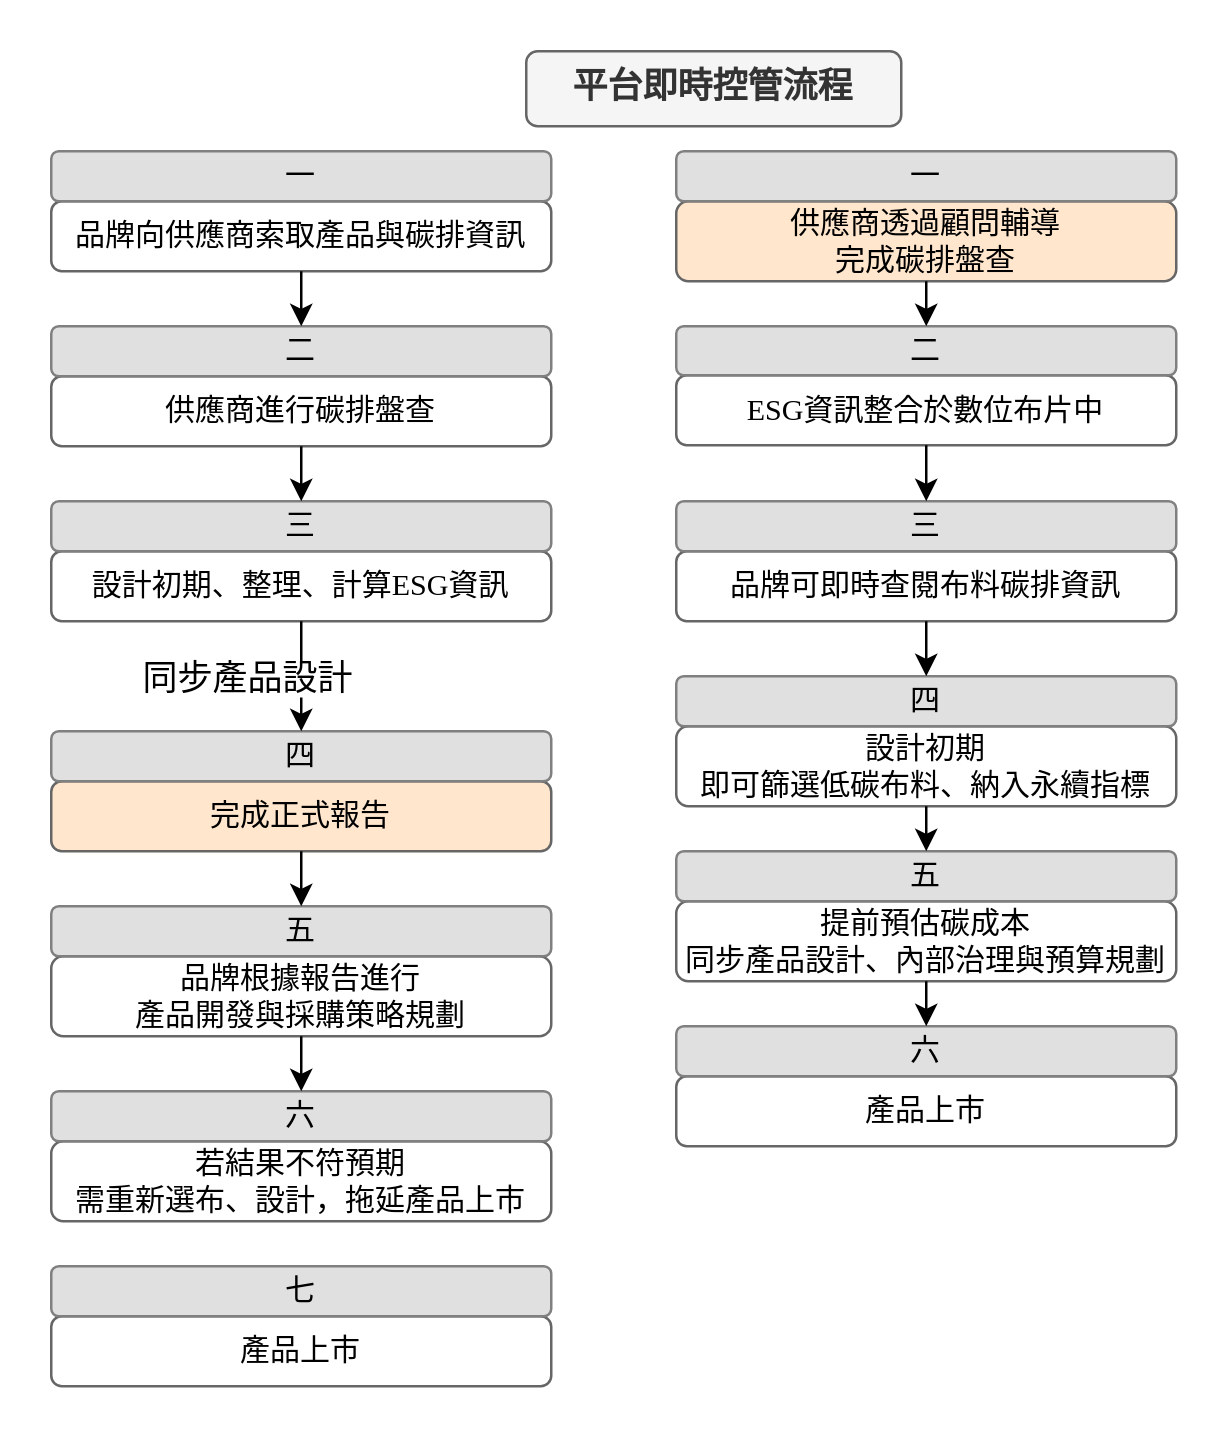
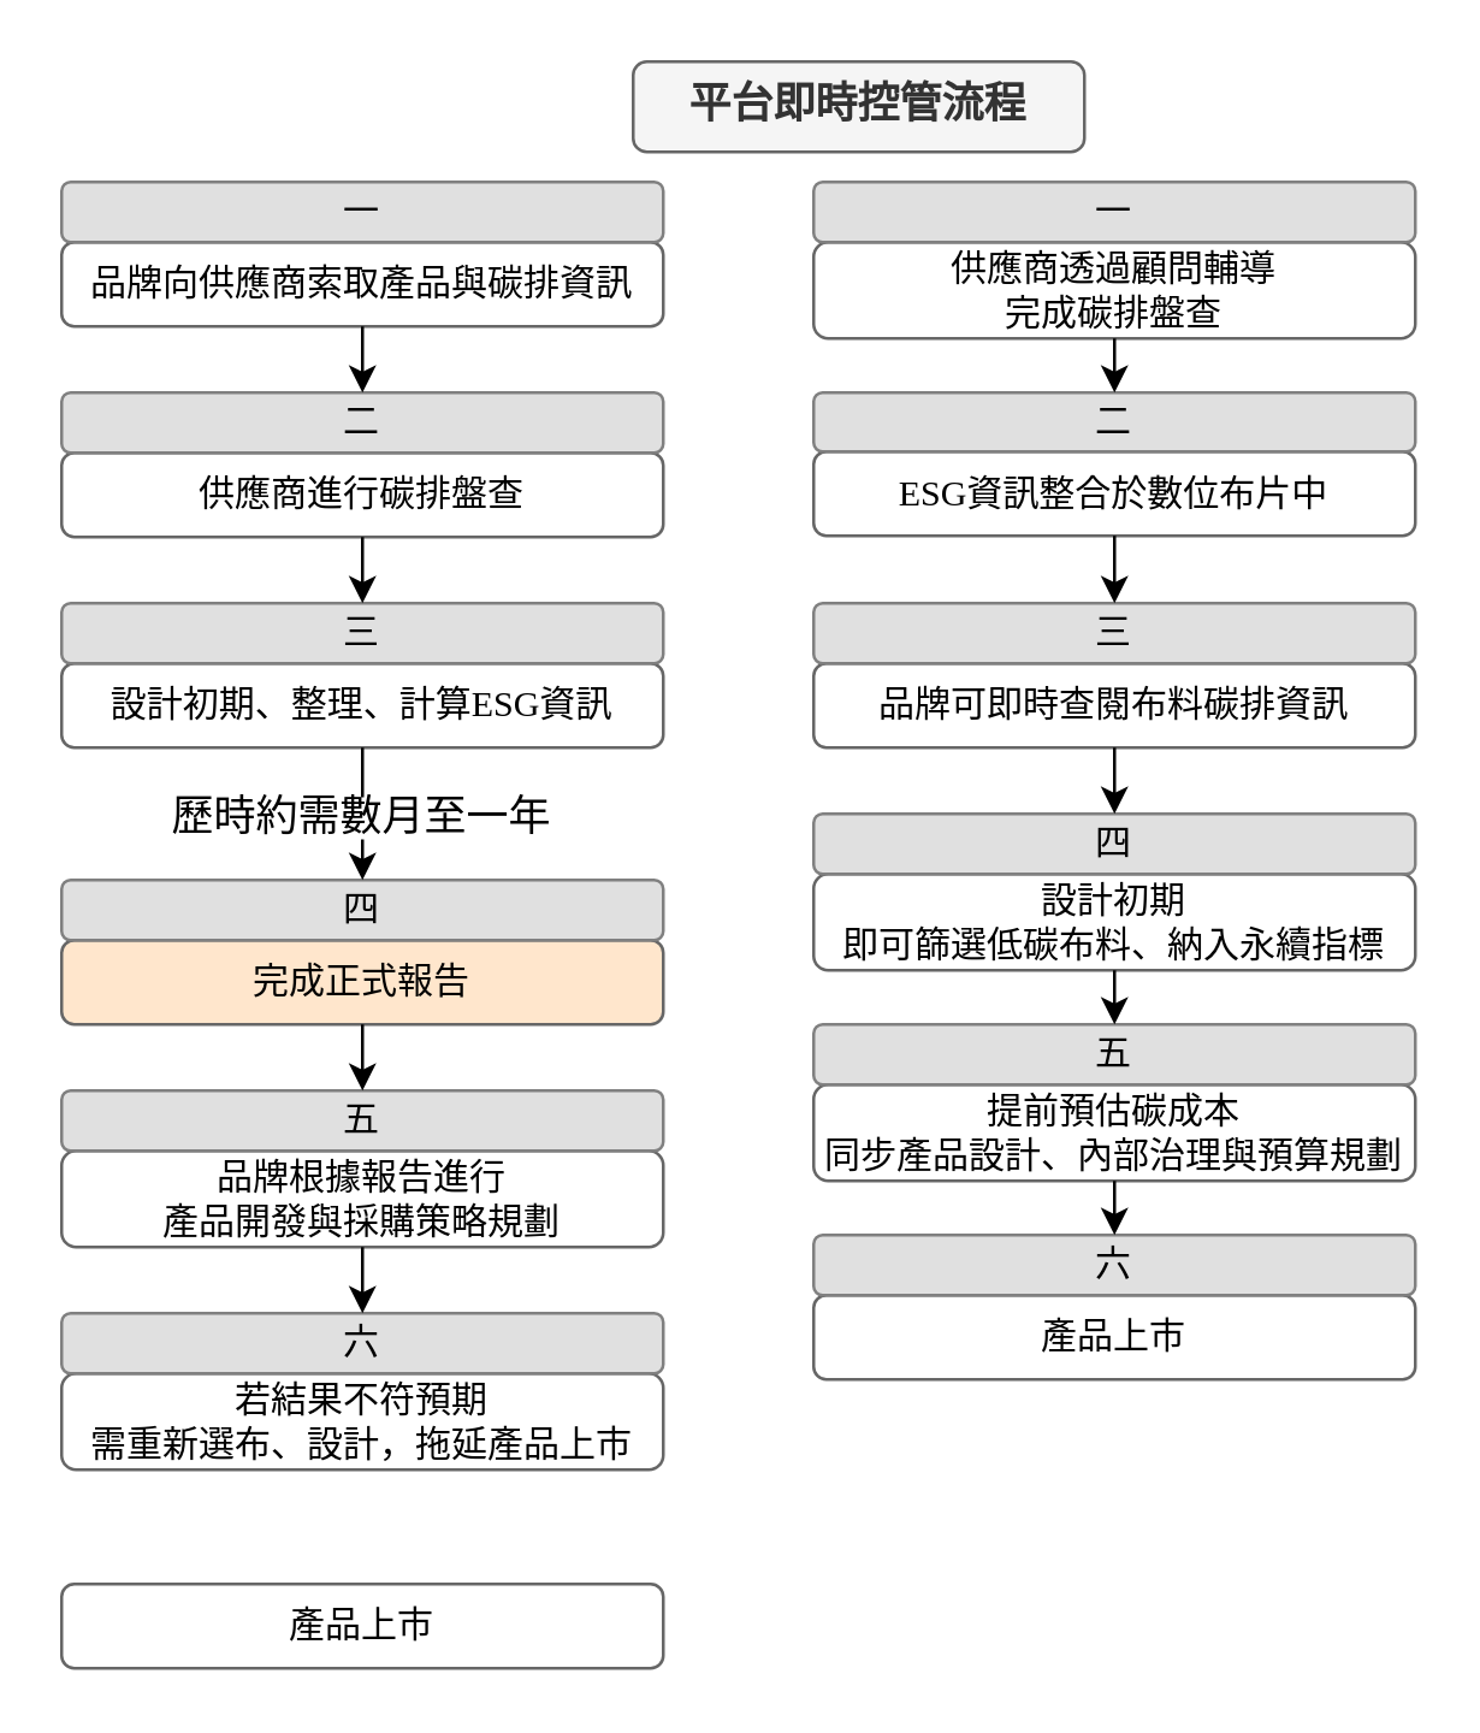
  <mxCell id="0" />
  <mxCell id="1" parent="0" />
  <mxCell id="2" value="" style="group" parent="1" vertex="1" connectable="0"><mxGeometry x="20" y="60" width="200" height="48" as="geometry" /></mxCell>
  <mxCell id="3" value="&lt;font face=&quot;標楷體&quot;&gt;&lt;span style=&quot;font-size: 12px;&quot;&gt;品牌向供應商索取產品與碳排資訊&lt;/span&gt;&lt;/font&gt;" style="rounded=1;whiteSpace=wrap;html=1;strokeColor=#666666;" parent="2" vertex="1"><mxGeometry y="20" width="200" height="28" as="geometry" /></mxCell>
  <mxCell id="4" value="&lt;font face=&quot;標楷體&quot;&gt;一&lt;/font&gt;" style="rounded=1;whiteSpace=wrap;html=1;shadow=0;comic=0;strokeColor=#808080;strokeWidth=1;align=center;verticalAlign=middle;swimlaneFillColor=#ffffff;fontFamily=Verdana;fontSize=12;fontColor=default;fontStyle=0;labelBackgroundColor=none;horizontal=1;fillColor=#e0e0e0;" parent="2" vertex="1"><mxGeometry width="200" height="20" as="geometry" /></mxCell>
  <mxCell id="5" value="" style="group" parent="1" vertex="1" connectable="0"><mxGeometry x="20" y="130" width="200" height="48" as="geometry" /></mxCell>
  <mxCell id="6" value="&lt;font face=&quot;標楷體&quot;&gt;&lt;span style=&quot;font-size: 12px;&quot;&gt;供應商進行碳排盤查&lt;/span&gt;&lt;/font&gt;" style="rounded=1;whiteSpace=wrap;html=1;strokeColor=#666666;" parent="5" vertex="1"><mxGeometry y="20" width="200" height="28" as="geometry" /></mxCell>
  <mxCell id="7" value="&lt;font face=&quot;標楷體&quot;&gt;二&lt;/font&gt;" style="rounded=1;whiteSpace=wrap;html=1;shadow=0;comic=0;strokeColor=#808080;strokeWidth=1;align=center;verticalAlign=middle;swimlaneFillColor=#ffffff;fontFamily=Verdana;fontSize=12;fontColor=default;fontStyle=0;labelBackgroundColor=none;horizontal=1;fillColor=#e0e0e0;" parent="5" vertex="1"><mxGeometry width="200" height="20" as="geometry" /></mxCell>
  <mxCell id="8" value="" style="group" parent="1" vertex="1" connectable="0"><mxGeometry x="20" y="200" width="200" height="48" as="geometry" /></mxCell>
  <mxCell id="9" value="&lt;font face=&quot;標楷體&quot;&gt;&lt;span style=&quot;font-size: 12px;&quot;&gt;設計初期、整理、計算ESG資訊&lt;/span&gt;&lt;/font&gt;" style="rounded=1;whiteSpace=wrap;html=1;strokeColor=#666666;" parent="8" vertex="1"><mxGeometry y="20" width="200" height="28" as="geometry" /></mxCell>
  <mxCell id="10" value="&lt;font face=&quot;標楷體&quot;&gt;三&lt;/font&gt;" style="rounded=1;whiteSpace=wrap;html=1;shadow=0;comic=0;strokeColor=#808080;strokeWidth=1;align=center;verticalAlign=middle;swimlaneFillColor=#ffffff;fontFamily=Verdana;fontSize=12;fontColor=default;fontStyle=0;labelBackgroundColor=none;horizontal=1;fillColor=#e0e0e0;" parent="8" vertex="1"><mxGeometry width="200" height="20" as="geometry" /></mxCell>
  <mxCell id="11" value="" style="group" parent="1" vertex="1" connectable="0"><mxGeometry x="20" y="292" width="200" height="48" as="geometry" /></mxCell>
  <mxCell id="12" value="&lt;font face=&quot;標楷體&quot;&gt;&lt;span style=&quot;font-size: 12px;&quot;&gt;完成正式報告&lt;/span&gt;&lt;/font&gt;" style="rounded=1;whiteSpace=wrap;html=1;strokeColor=#666666;fillColor=#ffe6cc;" parent="11" vertex="1"><mxGeometry y="20" width="200" height="28" as="geometry" /></mxCell>
  <mxCell id="13" value="&lt;font face=&quot;標楷體&quot;&gt;四&lt;/font&gt;" style="rounded=1;whiteSpace=wrap;html=1;shadow=0;comic=0;strokeColor=#808080;strokeWidth=1;align=center;verticalAlign=middle;swimlaneFillColor=#ffffff;fontFamily=Verdana;fontSize=12;fontColor=default;fontStyle=0;labelBackgroundColor=none;horizontal=1;fillColor=#e0e0e0;" parent="11" vertex="1"><mxGeometry width="200" height="20" as="geometry" /></mxCell>
  <mxCell id="14" value="" style="group" parent="1" vertex="1" connectable="0"><mxGeometry x="20" y="362" width="200" height="48" as="geometry" /></mxCell>
  <mxCell id="15" value="&lt;span style=&quot;font-family: 標楷體;&quot;&gt;品牌根據報告進行&lt;/span&gt;&lt;br style=&quot;font-family: 標楷體;&quot;&gt;&lt;span style=&quot;font-family: 標楷體;&quot;&gt;產品開發與採購策略規劃&lt;/span&gt;" style="rounded=1;whiteSpace=wrap;html=1;strokeColor=#666666;" parent="14" vertex="1"><mxGeometry y="20" width="200" height="32" as="geometry" /></mxCell>
  <mxCell id="16" value="&lt;font face=&quot;標楷體&quot;&gt;五&lt;/font&gt;" style="rounded=1;whiteSpace=wrap;html=1;shadow=0;comic=0;strokeColor=#808080;strokeWidth=1;align=center;verticalAlign=middle;swimlaneFillColor=#ffffff;fontFamily=Verdana;fontSize=12;fontColor=default;fontStyle=0;labelBackgroundColor=none;horizontal=1;fillColor=#e0e0e0;" parent="14" vertex="1"><mxGeometry width="200" height="20" as="geometry" /></mxCell>
  <mxCell id="17" value="" style="group" parent="1" vertex="1" connectable="0"><mxGeometry x="20" y="436" width="200" height="48" as="geometry" /></mxCell>
  <mxCell id="18" value="&lt;span style=&quot;font-family: 標楷體;&quot;&gt;若結果不符預期&lt;/span&gt;&lt;br style=&quot;font-family: 標楷體;&quot;&gt;&lt;span style=&quot;font-family: 標楷體;&quot;&gt;需重新選布、設計，拖延產品上市&lt;/span&gt;" style="rounded=1;whiteSpace=wrap;html=1;strokeColor=#666666;" parent="17" vertex="1"><mxGeometry y="20" width="200" height="32" as="geometry" /></mxCell>
  <mxCell id="19" value="&lt;font face=&quot;標楷體&quot;&gt;六&lt;/font&gt;" style="rounded=1;whiteSpace=wrap;html=1;shadow=0;comic=0;strokeColor=#808080;strokeWidth=1;align=center;verticalAlign=middle;swimlaneFillColor=#ffffff;fontFamily=Verdana;fontSize=12;fontColor=default;fontStyle=0;labelBackgroundColor=none;horizontal=1;fillColor=#e0e0e0;" parent="17" vertex="1"><mxGeometry width="200" height="20" as="geometry" /></mxCell>
  <mxCell id="20" value="" style="group" parent="1" vertex="1" connectable="0"><mxGeometry x="20" y="506" width="200" height="48" as="geometry" /></mxCell>
  <mxCell id="21" value="&lt;span style=&quot;font-family: 標楷體;&quot;&gt;產品上市&lt;/span&gt;" style="rounded=1;whiteSpace=wrap;html=1;strokeColor=#666666;" parent="20" vertex="1"><mxGeometry y="20" width="200" height="28" as="geometry" /></mxCell>
- <mxCell id="22" value="&lt;font face=&quot;標楷體&quot;&gt;七&lt;/font&gt;" style="rounded=1;whiteSpace=wrap;html=1;shadow=0;comic=0;strokeColor=#808080;strokeWidth=1;align=center;verticalAlign=middle;swimlaneFillColor=#ffffff;fontFamily=Verdana;fontSize=12;fontColor=default;fontStyle=0;labelBackgroundColor=none;horizontal=1;fillColor=#e0e0e0;" parent="20" vertex="1"><mxGeometry width="200" height="20" as="geometry" /></mxCell>
  <mxCell id="23" style="edgeStyle=orthogonalEdgeStyle;rounded=0;orthogonalLoop=1;jettySize=auto;html=1;exitX=0.5;exitY=1;exitDx=0;exitDy=0;entryX=0.5;entryY=0;entryDx=0;entryDy=0;strokeColor=default;strokeWidth=1;endArrow=classic;endFill=1;align=center;verticalAlign=middle;fontFamily=Helvetica;fontSize=11;fontColor=default;labelBackgroundColor=default;" parent="1" source="3" target="7" edge="1"><mxGeometry relative="1" as="geometry" /></mxCell>
  <mxCell id="24" style="edgeStyle=orthogonalEdgeStyle;rounded=0;orthogonalLoop=1;jettySize=auto;html=1;exitX=0.5;exitY=1;exitDx=0;exitDy=0;entryX=0.5;entryY=0;entryDx=0;entryDy=0;" parent="1" source="6" target="10" edge="1"><mxGeometry relative="1" as="geometry" /></mxCell>
  <mxCell id="25" style="edgeStyle=orthogonalEdgeStyle;rounded=0;orthogonalLoop=1;jettySize=auto;html=1;exitX=0.5;exitY=1;exitDx=0;exitDy=0;entryX=0.5;entryY=0;entryDx=0;entryDy=0;" parent="1" source="9" target="13" edge="1"><mxGeometry relative="1" as="geometry" /></mxCell>
  <mxCell id="26" style="edgeStyle=orthogonalEdgeStyle;rounded=0;orthogonalLoop=1;jettySize=auto;html=1;exitX=0.5;exitY=1;exitDx=0;exitDy=0;entryX=0.5;entryY=0;entryDx=0;entryDy=0;" parent="1" source="12" target="16" edge="1"><mxGeometry relative="1" as="geometry" /></mxCell>
  <mxCell id="27" style="edgeStyle=orthogonalEdgeStyle;rounded=0;orthogonalLoop=1;jettySize=auto;html=1;exitX=0.5;exitY=1;exitDx=0;exitDy=0;entryX=0.5;entryY=0;entryDx=0;entryDy=0;" parent="1" source="15" target="19" edge="1"><mxGeometry relative="1" as="geometry" /></mxCell>
- <mxCell id="28" value="&lt;span style=&quot;color: rgb(0, 0, 0); font-family: 標楷體; font-style: normal; font-variant-ligatures: normal; font-variant-caps: normal; letter-spacing: normal; orphans: 2; text-align: center; text-indent: 0px; text-transform: none; widows: 2; word-spacing: 0px; -webkit-text-stroke-width: 0px; white-space: normal; text-decoration-thickness: initial; text-decoration-style: initial; text-decoration-color: initial; float: none; display: inline !important;&quot;&gt;&lt;span style=&quot;background-color: light-dark(#ffffff, var(--ge-dark-color, #121212));&quot;&gt;&lt;font style=&quot;font-size: 14px;&quot;&gt;同步產品設計&lt;/font&gt;&lt;/span&gt;&lt;/span&gt;" style="text;whiteSpace=wrap;html=1;fontStyle=0" vertex="1" parent="1"><mxGeometry x="55" y="257" width="140" height="40" as="geometry" /></mxCell>
+ <mxCell id="28" value="&lt;span style=&quot;color: rgb(0, 0, 0); font-family: 標楷體; font-style: normal; font-variant-ligatures: normal; font-variant-caps: normal; letter-spacing: normal; orphans: 2; text-align: center; text-indent: 0px; text-transform: none; widows: 2; word-spacing: 0px; -webkit-text-stroke-width: 0px; white-space: normal; text-decoration-thickness: initial; text-decoration-style: initial; text-decoration-color: initial; float: none; display: inline !important;&quot;&gt;&lt;span style=&quot;background-color: light-dark(#ffffff, var(--ge-dark-color, #121212));&quot;&gt;&lt;font style=&quot;font-size: 14px;&quot;&gt;歷時約需數月至一年&lt;/font&gt;&lt;/span&gt;&lt;/span&gt;" style="text;whiteSpace=wrap;html=1;fontStyle=0" vertex="1" parent="1"><mxGeometry x="55" y="257" width="140" height="40" as="geometry" /></mxCell>
  <mxCell id="29" value="" style="group" vertex="1" connectable="0" parent="1"><mxGeometry x="270" y="60" width="200" height="48" as="geometry" /></mxCell>
- <mxCell id="30" value="&lt;font face=&quot;標楷體&quot;&gt;&lt;span style=&quot;font-size: 12px;&quot;&gt;供應商透過顧問輔導&lt;br&gt;完成碳排盤查&lt;/span&gt;&lt;/font&gt;" style="rounded=1;whiteSpace=wrap;html=1;strokeColor=#666666;fillColor=#ffe6cc;" vertex="1" parent="29"><mxGeometry y="20" width="200" height="32" as="geometry" /></mxCell>
+ <mxCell id="30" value="&lt;font face=&quot;標楷體&quot;&gt;&lt;span style=&quot;font-size: 12px;&quot;&gt;供應商透過顧問輔導&lt;br&gt;完成碳排盤查&lt;/span&gt;&lt;/font&gt;" style="rounded=1;whiteSpace=wrap;html=1;strokeColor=#666666;" vertex="1" parent="29"><mxGeometry y="20" width="200" height="32" as="geometry" /></mxCell>
  <mxCell id="31" value="&lt;font face=&quot;標楷體&quot;&gt;一&lt;/font&gt;" style="rounded=1;whiteSpace=wrap;html=1;shadow=0;comic=0;strokeColor=#808080;strokeWidth=1;align=center;verticalAlign=middle;swimlaneFillColor=#ffffff;fontFamily=Verdana;fontSize=12;fontColor=default;fontStyle=0;labelBackgroundColor=none;horizontal=1;fillColor=#e0e0e0;" vertex="1" parent="29"><mxGeometry width="200" height="20" as="geometry" /></mxCell>
  <mxCell id="32" value="" style="group" vertex="1" connectable="0" parent="1"><mxGeometry x="270" y="130" width="200" height="47" as="geometry" /></mxCell>
  <mxCell id="33" value="&lt;font face=&quot;標楷體&quot;&gt;&lt;span style=&quot;font-size: 12px;&quot;&gt;ESG資訊整合於數位布片中&lt;/span&gt;&lt;/font&gt;" style="rounded=1;whiteSpace=wrap;html=1;strokeColor=#666666;" vertex="1" parent="32"><mxGeometry y="19.583" width="200" height="28" as="geometry" /></mxCell>
  <mxCell id="34" value="&lt;font face=&quot;標楷體&quot;&gt;二&lt;/font&gt;" style="rounded=1;whiteSpace=wrap;html=1;shadow=0;comic=0;strokeColor=#808080;strokeWidth=1;align=center;verticalAlign=middle;swimlaneFillColor=#ffffff;fontFamily=Verdana;fontSize=12;fontColor=default;fontStyle=0;labelBackgroundColor=none;horizontal=1;fillColor=#e0e0e0;" vertex="1" parent="32"><mxGeometry width="200" height="19.583" as="geometry" /></mxCell>
  <mxCell id="35" value="" style="group" vertex="1" connectable="0" parent="1"><mxGeometry x="270" y="200" width="200" height="48" as="geometry" /></mxCell>
  <mxCell id="36" value="&lt;font face=&quot;標楷體&quot;&gt;&lt;span style=&quot;font-size: 12px;&quot;&gt;品牌可即時查閱布料碳排資訊&lt;/span&gt;&lt;/font&gt;" style="rounded=1;whiteSpace=wrap;html=1;strokeColor=#666666;" vertex="1" parent="35"><mxGeometry y="20" width="200" height="28" as="geometry" /></mxCell>
  <mxCell id="37" value="&lt;font face=&quot;標楷體&quot;&gt;三&lt;/font&gt;" style="rounded=1;whiteSpace=wrap;html=1;shadow=0;comic=0;strokeColor=#808080;strokeWidth=1;align=center;verticalAlign=middle;swimlaneFillColor=#ffffff;fontFamily=Verdana;fontSize=12;fontColor=default;fontStyle=0;labelBackgroundColor=none;horizontal=1;fillColor=#e0e0e0;" vertex="1" parent="35"><mxGeometry width="200" height="20" as="geometry" /></mxCell>
  <mxCell id="38" value="" style="group" vertex="1" connectable="0" parent="1"><mxGeometry x="270" y="270" width="200" height="48" as="geometry" /></mxCell>
  <mxCell id="39" value="&lt;font face=&quot;標楷體&quot;&gt;&lt;span style=&quot;font-size: 12px;&quot;&gt;設計初期&lt;br&gt;即可篩選低碳布料、納入永續指標&lt;/span&gt;&lt;/font&gt;" style="rounded=1;whiteSpace=wrap;html=1;strokeColor=#666666;" vertex="1" parent="38"><mxGeometry y="20" width="200" height="32" as="geometry" /></mxCell>
  <mxCell id="40" value="&lt;font face=&quot;標楷體&quot;&gt;四&lt;/font&gt;" style="rounded=1;whiteSpace=wrap;html=1;shadow=0;comic=0;strokeColor=#808080;strokeWidth=1;align=center;verticalAlign=middle;swimlaneFillColor=#ffffff;fontFamily=Verdana;fontSize=12;fontColor=default;fontStyle=0;labelBackgroundColor=none;horizontal=1;fillColor=#e0e0e0;" vertex="1" parent="38"><mxGeometry width="200" height="20" as="geometry" /></mxCell>
  <mxCell id="41" value="" style="group" vertex="1" connectable="0" parent="1"><mxGeometry x="270" y="340" width="200" height="48" as="geometry" /></mxCell>
  <mxCell id="42" value="&lt;font face=&quot;標楷體&quot;&gt;&lt;span style=&quot;font-size: 12px;&quot;&gt;提前預估碳成本&lt;br&gt;同步產品設計、內部治理與預算規劃&lt;/span&gt;&lt;/font&gt;" style="rounded=1;whiteSpace=wrap;html=1;strokeColor=#666666;" vertex="1" parent="41"><mxGeometry y="20" width="200" height="32" as="geometry" /></mxCell>
  <mxCell id="43" value="&lt;font face=&quot;標楷體&quot;&gt;五&lt;/font&gt;" style="rounded=1;whiteSpace=wrap;html=1;shadow=0;comic=0;strokeColor=#808080;strokeWidth=1;align=center;verticalAlign=middle;swimlaneFillColor=#ffffff;fontFamily=Verdana;fontSize=12;fontColor=default;fontStyle=0;labelBackgroundColor=none;horizontal=1;fillColor=#e0e0e0;" vertex="1" parent="41"><mxGeometry width="200" height="20" as="geometry" /></mxCell>
  <mxCell id="44" value="" style="group" vertex="1" connectable="0" parent="1"><mxGeometry x="270" y="410" width="200" height="48" as="geometry" /></mxCell>
  <mxCell id="45" value="&lt;font face=&quot;標楷體&quot;&gt;產品上市&lt;/font&gt;" style="rounded=1;whiteSpace=wrap;html=1;strokeColor=#666666;" vertex="1" parent="44"><mxGeometry y="20" width="200" height="28" as="geometry" /></mxCell>
  <mxCell id="46" value="&lt;font face=&quot;標楷體&quot;&gt;六&lt;/font&gt;" style="rounded=1;whiteSpace=wrap;html=1;shadow=0;comic=0;strokeColor=#808080;strokeWidth=1;align=center;verticalAlign=middle;swimlaneFillColor=#ffffff;fontFamily=Verdana;fontSize=12;fontColor=default;fontStyle=0;labelBackgroundColor=none;horizontal=1;fillColor=#e0e0e0;" vertex="1" parent="44"><mxGeometry width="200" height="20" as="geometry" /></mxCell>
  <mxCell id="47" style="edgeStyle=orthogonalEdgeStyle;rounded=0;orthogonalLoop=1;jettySize=auto;html=1;exitX=0.5;exitY=1;exitDx=0;exitDy=0;entryX=0.5;entryY=0;entryDx=0;entryDy=0;strokeColor=default;strokeWidth=1;endArrow=classic;endFill=1;align=center;verticalAlign=middle;fontFamily=Helvetica;fontSize=11;fontColor=default;labelBackgroundColor=default;" edge="1" parent="1" source="30" target="34"><mxGeometry relative="1" as="geometry" /></mxCell>
  <mxCell id="48" style="edgeStyle=orthogonalEdgeStyle;rounded=0;orthogonalLoop=1;jettySize=auto;html=1;exitX=0.5;exitY=1;exitDx=0;exitDy=0;entryX=0.5;entryY=0;entryDx=0;entryDy=0;" edge="1" parent="1" source="33" target="37"><mxGeometry relative="1" as="geometry" /></mxCell>
  <mxCell id="49" style="edgeStyle=orthogonalEdgeStyle;rounded=0;orthogonalLoop=1;jettySize=auto;html=1;exitX=0.5;exitY=1;exitDx=0;exitDy=0;entryX=0.5;entryY=0;entryDx=0;entryDy=0;" edge="1" parent="1" source="36" target="40"><mxGeometry relative="1" as="geometry" /></mxCell>
  <mxCell id="50" style="edgeStyle=orthogonalEdgeStyle;rounded=0;orthogonalLoop=1;jettySize=auto;html=1;exitX=0.5;exitY=1;exitDx=0;exitDy=0;entryX=0.5;entryY=0;entryDx=0;entryDy=0;" edge="1" parent="1" source="39" target="43"><mxGeometry relative="1" as="geometry" /></mxCell>
  <mxCell id="51" style="edgeStyle=orthogonalEdgeStyle;rounded=0;orthogonalLoop=1;jettySize=auto;html=1;exitX=0.5;exitY=1;exitDx=0;exitDy=0;entryX=0.5;entryY=0;entryDx=0;entryDy=0;" edge="1" parent="1" source="42" target="46"><mxGeometry relative="1" as="geometry" /></mxCell>
  <mxCell id="52" value="&lt;font face=&quot;標楷體&quot;&gt;&lt;span style=&quot;font-size: 14px;&quot;&gt;平台即時控管流程&lt;/span&gt;&lt;/font&gt;" style="text;whiteSpace=wrap;html=1;fillColor=#f5f5f5;strokeColor=#666666;align=center;fontColor=#333333;rounded=1;fontStyle=1" vertex="1" parent="1"><mxGeometry x="210" y="20" width="150" height="30" as="geometry" /></mxCell>
